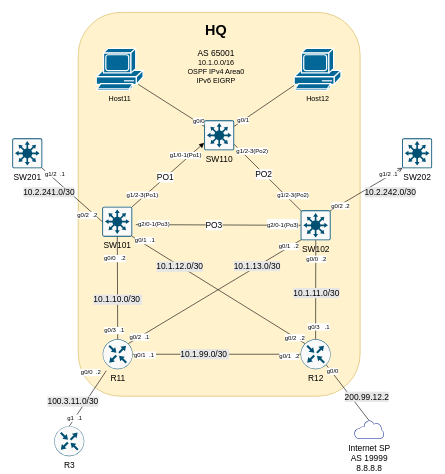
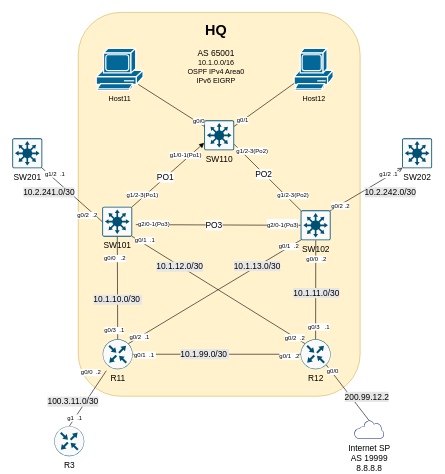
  <mxCell id="0" />
  <mxCell id="1" parent="0" />
  <mxCell id="2" value="" style="rounded=1;whiteSpace=wrap;html=1;labelBackgroundColor=#FFF4C3;fontSize=14;fillColor=#fff2cc;strokeColor=#d6b656;" vertex="1" parent="1"><mxGeometry x="130" y="20" width="470" height="640" as="geometry" /></mxCell>
  <mxCell id="3" value="Host11" style="shape=mxgraph.cisco.computers_and_peripherals.pc;html=1;pointerEvents=1;dashed=0;fillColor=#036897;strokeColor=#ffffff;strokeWidth=2;verticalLabelPosition=bottom;verticalAlign=top;align=center;outlineConnect=0;" vertex="1" parent="1"><mxGeometry x="160" y="80" width="78" height="70" as="geometry" /></mxCell>
- <mxCell id="4" value="Host12" style="shape=mxgraph.cisco.computers_and_peripherals.pc;html=1;pointerEvents=1;dashed=0;fillColor=#036897;strokeColor=#ffffff;strokeWidth=2;verticalLabelPosition=bottom;verticalAlign=top;align=center;outlineConnect=0;" vertex="1" parent="1"><mxGeometry x="490" y="80" width="78" height="70" as="geometry" /></mxCell>
+ <mxCell id="4" value="Host12" style="shape=mxgraph.cisco.computers_and_peripherals.pc;html=1;pointerEvents=1;dashed=0;fillColor=#036897;strokeColor=#ffffff;strokeWidth=2;verticalLabelPosition=bottom;verticalAlign=top;align=center;outlineConnect=0;" vertex="1" parent="1"><mxGeometry x="490" y="80" width="65" height="70" as="geometry" /></mxCell>
  <mxCell id="5" value="&lt;h1&gt;HQ&lt;/h1&gt;&lt;div&gt;&lt;font style=&quot;font-size: 14px&quot;&gt;AS 65001&lt;/font&gt;&lt;/div&gt;&lt;div&gt;10.1.0.0/16&lt;/div&gt;&lt;div&gt;OSPF IPv4 Area0&lt;/div&gt;&lt;div&gt;IPv6 EIGRP&lt;/div&gt;" style="text;html=1;strokeColor=none;fillColor=none;spacing=5;spacingTop=-20;whiteSpace=wrap;overflow=hidden;rounded=0;align=center;" vertex="1" parent="1"><mxGeometry x="300" y="30" width="120" height="120" as="geometry" /></mxCell>
  <mxCell id="6" value="SW110" style="sketch=0;points=[[0.015,0.015,0],[0.985,0.015,0],[0.985,0.985,0],[0.015,0.985,0],[0.25,0,0],[0.5,0,0],[0.75,0,0],[1,0.25,0],[1,0.5,0],[1,0.75,0],[0.75,1,0],[0.5,1,0],[0.25,1,0],[0,0.75,0],[0,0.5,0],[0,0.25,0]];verticalLabelPosition=bottom;html=1;verticalAlign=top;aspect=fixed;align=center;pointerEvents=1;shape=mxgraph.cisco19.rect;prIcon=l3_switch;fillColor=#FAFAFA;strokeColor=#005073;fontSize=14;" vertex="1" parent="1"><mxGeometry x="340" y="200" width="50" height="50" as="geometry" /></mxCell>
  <mxCell id="7" value="SW101" style="sketch=0;points=[[0.015,0.015,0],[0.985,0.015,0],[0.985,0.985,0],[0.015,0.985,0],[0.25,0,0],[0.5,0,0],[0.75,0,0],[1,0.25,0],[1,0.5,0],[1,0.75,0],[0.75,1,0],[0.5,1,0],[0.25,1,0],[0,0.75,0],[0,0.5,0],[0,0.25,0]];verticalLabelPosition=bottom;html=1;verticalAlign=top;aspect=fixed;align=center;pointerEvents=1;shape=mxgraph.cisco19.rect;prIcon=l3_switch;fillColor=#FAFAFA;strokeColor=#005073;fontSize=14;" vertex="1" parent="1"><mxGeometry x="170" y="343.89" width="50" height="50" as="geometry" /></mxCell>
  <mxCell id="8" value="SW102" style="sketch=0;points=[[0.015,0.015,0],[0.985,0.015,0],[0.985,0.985,0],[0.015,0.985,0],[0.25,0,0],[0.5,0,0],[0.75,0,0],[1,0.25,0],[1,0.5,0],[1,0.75,0],[0.75,1,0],[0.5,1,0],[0.25,1,0],[0,0.75,0],[0,0.5,0],[0,0.25,0]];verticalLabelPosition=bottom;html=1;verticalAlign=top;aspect=fixed;align=center;pointerEvents=1;shape=mxgraph.cisco19.rect;prIcon=l3_switch;fillColor=#FAFAFA;strokeColor=#005073;fontSize=14;" vertex="1" parent="1"><mxGeometry x="500.77" y="350" width="50" height="50" as="geometry" /></mxCell>
  <mxCell id="9" value="R11" style="sketch=0;points=[[0.5,0,0],[1,0.5,0],[0.5,1,0],[0,0.5,0],[0.145,0.145,0],[0.856,0.145,0],[0.855,0.856,0],[0.145,0.855,0]];verticalLabelPosition=bottom;html=1;verticalAlign=top;aspect=fixed;align=center;pointerEvents=1;shape=mxgraph.cisco19.rect;prIcon=router;fillColor=#FAFAFA;strokeColor=#005073;fontSize=14;" vertex="1" parent="1"><mxGeometry x="170.77" y="565" width="50" height="50" as="geometry" /></mxCell>
  <mxCell id="10" value="R12" style="sketch=0;points=[[0.5,0,0],[1,0.5,0],[0.5,1,0],[0,0.5,0],[0.145,0.145,0],[0.856,0.145,0],[0.855,0.856,0],[0.145,0.855,0]];verticalLabelPosition=bottom;html=1;verticalAlign=top;aspect=fixed;align=center;pointerEvents=1;shape=mxgraph.cisco19.rect;prIcon=router;fillColor=#FAFAFA;strokeColor=#005073;fontSize=14;" vertex="1" parent="1"><mxGeometry x="500.77" y="565" width="50" height="50" as="geometry" /></mxCell>
  <mxCell id="11" value="" style="endArrow=none;html=1;rounded=0;fontSize=14;" edge="1" parent="1" target="4"><mxGeometry width="50" height="50" relative="1" as="geometry"><mxPoint x="390" y="210" as="sourcePoint" /><mxPoint x="440" y="160" as="targetPoint" /></mxGeometry></mxCell>
  <mxCell id="12" value="g0/1" style="edgeLabel;html=1;align=center;verticalAlign=middle;resizable=0;points=[];fontSize=10;" vertex="1" connectable="0" parent="11"><mxGeometry x="-0.766" y="-1" relative="1" as="geometry"><mxPoint x="2" y="-3" as="offset" /></mxGeometry></mxCell>
  <mxCell id="13" value="" style="endArrow=none;html=1;rounded=0;fontSize=14;" edge="1" parent="1"><mxGeometry width="50" height="50" relative="1" as="geometry"><mxPoint x="340" y="210" as="sourcePoint" /><mxPoint x="230" y="140" as="targetPoint" /></mxGeometry></mxCell>
  <mxCell id="14" value="g0/0" style="edgeLabel;html=1;align=center;verticalAlign=middle;resizable=0;points=[];fontSize=10;" vertex="1" connectable="0" parent="13"><mxGeometry x="-0.612" y="1" relative="1" as="geometry"><mxPoint x="12" y="3" as="offset" /></mxGeometry></mxCell>
  <mxCell id="15" value="" style="endArrow=block;html=1;rounded=0;fontSize=14;entryX=0;entryY=0.75;entryDx=0;entryDy=0;entryPerimeter=0;exitX=0.985;exitY=0.015;exitDx=0;exitDy=0;exitPerimeter=0;" edge="1" parent="1" source="7" target="6"><mxGeometry width="50" height="50" relative="1" as="geometry"><mxPoint x="220" y="330" as="sourcePoint" /><mxPoint x="270" y="280" as="targetPoint" /></mxGeometry></mxCell>
  <mxCell id="16" value="g1/0-1(Po1)" style="edgeLabel;html=1;align=center;verticalAlign=middle;resizable=0;points=[];fontSize=10;" vertex="1" connectable="0" parent="15"><mxGeometry x="0.469" y="2" relative="1" as="geometry"><mxPoint x="2" y="-7" as="offset" /></mxGeometry></mxCell>
  <mxCell id="17" value="g1/2-3(Po1)" style="edgeLabel;html=1;align=center;verticalAlign=middle;resizable=0;points=[];fontSize=10;" vertex="1" connectable="0" parent="15"><mxGeometry x="-0.75" relative="1" as="geometry"><mxPoint x="2" y="-8" as="offset" /></mxGeometry></mxCell>
  <mxCell id="18" value="PO1" style="edgeLabel;html=1;align=center;verticalAlign=middle;resizable=0;points=[];fontSize=14;" vertex="1" connectable="0" parent="15"><mxGeometry x="-0.071" y="1" relative="1" as="geometry"><mxPoint as="offset" /></mxGeometry></mxCell>
  <mxCell id="19" value="" style="endArrow=none;html=1;rounded=0;fontSize=14;exitX=0.856;exitY=0.145;exitDx=0;exitDy=0;exitPerimeter=0;entryX=0.015;entryY=0.985;entryDx=0;entryDy=0;entryPerimeter=0;" edge="1" parent="1" source="9" target="8"><mxGeometry width="50" height="50" relative="1" as="geometry"><mxPoint x="224" y="450" as="sourcePoint" /><mxPoint x="500" y="340" as="targetPoint" /></mxGeometry></mxCell>
  <mxCell id="20" value="g0/2&amp;nbsp; .1" style="edgeLabel;html=1;align=center;verticalAlign=middle;resizable=0;points=[];fontSize=10;" vertex="1" connectable="0" parent="19"><mxGeometry x="-0.875" y="1" relative="1" as="geometry"><mxPoint as="offset" /></mxGeometry></mxCell>
  <mxCell id="21" value="10.1.13.0/30" style="edgeLabel;html=1;align=center;verticalAlign=middle;resizable=0;points=[];fontSize=14;labelBackgroundColor=#E6E6E6;" vertex="1" connectable="0" parent="19"><mxGeometry x="0.545" y="2" relative="1" as="geometry"><mxPoint x="-8" y="6" as="offset" /></mxGeometry></mxCell>
  <mxCell id="22" value="g0/1&amp;nbsp; .2" style="edgeLabel;html=1;align=center;verticalAlign=middle;resizable=0;points=[];fontSize=10;" vertex="1" connectable="0" parent="19"><mxGeometry x="0.923" relative="1" as="geometry"><mxPoint x="-10" y="4" as="offset" /></mxGeometry></mxCell>
  <mxCell id="23" value="" style="endArrow=none;html=1;rounded=0;fontSize=14;entryX=0.015;entryY=0.015;entryDx=0;entryDy=0;entryPerimeter=0;" edge="1" parent="1" target="8"><mxGeometry width="50" height="50" relative="1" as="geometry"><mxPoint x="390" y="240" as="sourcePoint" /><mxPoint x="500" y="310" as="targetPoint" /></mxGeometry></mxCell>
  <mxCell id="24" value="g1/2-3(Po2)" style="edgeLabel;html=1;align=center;verticalAlign=middle;resizable=0;points=[];fontSize=10;" vertex="1" connectable="0" parent="23"><mxGeometry x="-0.804" y="-1" relative="1" as="geometry"><mxPoint x="20" y="-1" as="offset" /></mxGeometry></mxCell>
  <mxCell id="25" value="g1/2-3(Po2)" style="edgeLabel;html=1;align=center;verticalAlign=middle;resizable=0;points=[];fontSize=10;" vertex="1" connectable="0" parent="23"><mxGeometry x="0.602" relative="1" as="geometry"><mxPoint x="8" y="-4" as="offset" /></mxGeometry></mxCell>
  <mxCell id="26" value="PO2" style="edgeLabel;html=1;align=center;verticalAlign=middle;resizable=0;points=[];fontSize=14;" vertex="1" connectable="0" parent="23"><mxGeometry x="-0.114" y="-1" relative="1" as="geometry"><mxPoint y="-1" as="offset" /></mxGeometry></mxCell>
  <mxCell id="27" value="" style="endArrow=none;html=1;rounded=0;fontSize=14;entryX=0.145;entryY=0.145;entryDx=0;entryDy=0;entryPerimeter=0;exitX=0.985;exitY=0.985;exitDx=0;exitDy=0;exitPerimeter=0;" edge="1" parent="1" source="7" target="10"><mxGeometry width="50" height="50" relative="1" as="geometry"><mxPoint x="224" y="330" as="sourcePoint" /><mxPoint x="510" y="440" as="targetPoint" /></mxGeometry></mxCell>
  <mxCell id="28" value="g0/1&amp;nbsp; .1" style="edgeLabel;html=1;align=center;verticalAlign=middle;resizable=0;points=[];fontSize=10;" vertex="1" connectable="0" parent="27"><mxGeometry x="-0.899" y="-1" relative="1" as="geometry"><mxPoint x="7" y="-3" as="offset" /></mxGeometry></mxCell>
  <mxCell id="29" value="g0/2&amp;nbsp; .2" style="edgeLabel;html=1;align=center;verticalAlign=middle;resizable=0;points=[];fontSize=10;" vertex="1" connectable="0" parent="27"><mxGeometry x="0.879" relative="1" as="geometry"><mxPoint as="offset" /></mxGeometry></mxCell>
  <mxCell id="30" value="10.1.12.0/30" style="edgeLabel;html=1;align=center;verticalAlign=middle;resizable=0;points=[];fontSize=14;labelBackgroundColor=#E6E6E6;" vertex="1" connectable="0" parent="27"><mxGeometry x="-0.584" y="1" relative="1" as="geometry"><mxPoint x="18" y="14" as="offset" /></mxGeometry></mxCell>
  <mxCell id="31" value="" style="endArrow=none;html=1;rounded=0;fontSize=14;exitX=0.5;exitY=0;exitDx=0;exitDy=0;exitPerimeter=0;" edge="1" parent="1" source="9" target="7"><mxGeometry width="50" height="50" relative="1" as="geometry"><mxPoint x="110" y="420" as="sourcePoint" /><mxPoint x="160" y="370" as="targetPoint" /></mxGeometry></mxCell>
  <mxCell id="32" value="g0/0&amp;nbsp; &amp;nbsp;.2" style="edgeLabel;html=1;align=center;verticalAlign=middle;resizable=0;points=[];fontSize=10;" vertex="1" connectable="0" parent="31"><mxGeometry x="0.211" y="-3" relative="1" as="geometry"><mxPoint x="-8" y="-31" as="offset" /></mxGeometry></mxCell>
  <mxCell id="33" value="g0/3&amp;nbsp; .1" style="edgeLabel;html=1;align=center;verticalAlign=middle;resizable=0;points=[];fontSize=10;" vertex="1" connectable="0" parent="31"><mxGeometry x="-0.7" y="-2" relative="1" as="geometry"><mxPoint x="-8" y="11" as="offset" /></mxGeometry></mxCell>
  <mxCell id="34" value="10.1.10.0/30&amp;nbsp;" style="edgeLabel;html=1;align=center;verticalAlign=middle;resizable=0;points=[];fontSize=14;labelBackgroundColor=#E6E6E6;" vertex="1" connectable="0" parent="31"><mxGeometry x="-0.211" relative="1" as="geometry"><mxPoint y="1" as="offset" /></mxGeometry></mxCell>
  <mxCell id="35" value="" style="endArrow=none;html=1;rounded=0;fontSize=14;exitX=0.5;exitY=0;exitDx=0;exitDy=0;exitPerimeter=0;" edge="1" parent="1" source="10"><mxGeometry width="50" height="50" relative="1" as="geometry"><mxPoint x="480" y="390" as="sourcePoint" /><mxPoint x="526" y="400" as="targetPoint" /></mxGeometry></mxCell>
  <mxCell id="36" value="10.1.11.0/30" style="edgeLabel;html=1;align=center;verticalAlign=middle;resizable=0;points=[];fontSize=14;labelBackgroundColor=#E6E6E6;" vertex="1" connectable="0" parent="35"><mxGeometry x="-0.055" y="-1" relative="1" as="geometry"><mxPoint as="offset" /></mxGeometry></mxCell>
  <mxCell id="37" value="g0/0&amp;nbsp; .2" style="edgeLabel;html=1;align=center;verticalAlign=middle;resizable=0;points=[];fontSize=10;" vertex="1" connectable="0" parent="35"><mxGeometry x="0.478" y="-1" relative="1" as="geometry"><mxPoint y="-13" as="offset" /></mxGeometry></mxCell>
  <mxCell id="38" value="g0/3&amp;nbsp; &amp;nbsp;.1" style="edgeLabel;html=1;align=center;verticalAlign=middle;resizable=0;points=[];fontSize=10;" vertex="1" connectable="0" parent="35"><mxGeometry x="-0.678" y="-1" relative="1" as="geometry"><mxPoint x="4" y="5" as="offset" /></mxGeometry></mxCell>
  <mxCell id="39" value="" style="endArrow=none;html=1;rounded=0;fontSize=14;entryX=0;entryY=0.5;entryDx=0;entryDy=0;entryPerimeter=0;" edge="1" parent="1" target="8"><mxGeometry width="50" height="50" relative="1" as="geometry"><mxPoint x="226" y="373.89" as="sourcePoint" /><mxPoint x="266" y="323.89" as="targetPoint" /></mxGeometry></mxCell>
  <mxCell id="40" value="&lt;font style=&quot;font-size: 10px&quot;&gt;g2/0-1(Po3)&lt;/font&gt;" style="edgeLabel;html=1;align=center;verticalAlign=middle;resizable=0;points=[];fontSize=14;" vertex="1" connectable="0" parent="39"><mxGeometry x="0.847" y="-2" relative="1" as="geometry"><mxPoint x="-9" y="-4" as="offset" /></mxGeometry></mxCell>
  <mxCell id="41" value="g2/0-1(Po3)" style="edgeLabel;html=1;align=center;verticalAlign=middle;resizable=0;points=[];fontSize=10;" vertex="1" connectable="0" parent="39"><mxGeometry x="-0.759" y="-1" relative="1" as="geometry"><mxPoint x="-3" y="-4" as="offset" /></mxGeometry></mxCell>
  <mxCell id="42" value="PO3" style="edgeLabel;html=1;align=center;verticalAlign=middle;resizable=0;points=[];fontSize=14;" vertex="1" connectable="0" parent="39"><mxGeometry x="-0.09" relative="1" as="geometry"><mxPoint x="5" as="offset" /></mxGeometry></mxCell>
  <mxCell id="43" value="" style="endArrow=none;html=1;rounded=0;fontSize=14;entryX=0;entryY=0.5;entryDx=0;entryDy=0;entryPerimeter=0;exitX=1;exitY=0.5;exitDx=0;exitDy=0;exitPerimeter=0;" edge="1" parent="1" source="9" target="10"><mxGeometry width="50" height="50" relative="1" as="geometry"><mxPoint x="206.77" y="615" as="sourcePoint" /><mxPoint x="256.77" y="565" as="targetPoint" /></mxGeometry></mxCell>
  <mxCell id="44" value="g0/1&amp;nbsp; .1&amp;nbsp;" style="edgeLabel;html=1;align=center;verticalAlign=middle;resizable=0;points=[];fontSize=10;" vertex="1" connectable="0" parent="43"><mxGeometry x="-0.714" y="-2" relative="1" as="geometry"><mxPoint x="-20" y="-2" as="offset" /></mxGeometry></mxCell>
  <mxCell id="45" value="g0/1&amp;nbsp; .2" style="edgeLabel;html=1;align=center;verticalAlign=middle;resizable=0;points=[];fontSize=10;" vertex="1" connectable="0" parent="43"><mxGeometry x="0.864" y="-1" relative="1" as="geometry"><mxPoint y="1" as="offset" /></mxGeometry></mxCell>
  <mxCell id="46" value="10.1.99.0/30&amp;nbsp;" style="edgeLabel;html=1;align=center;verticalAlign=middle;resizable=0;points=[];fontSize=14;labelBackgroundColor=#E6E6E6;" vertex="1" connectable="0" parent="43"><mxGeometry x="-0.143" y="2" relative="1" as="geometry"><mxPoint y="1" as="offset" /></mxGeometry></mxCell>
  <mxCell id="47" value="" style="endArrow=none;html=1;rounded=0;fontSize=10;entryX=0.12;entryY=1.05;entryDx=0;entryDy=0;entryPerimeter=0;exitX=0.5;exitY=0;exitDx=0;exitDy=0;exitPerimeter=0;" edge="1" parent="1" source="55" target="9"><mxGeometry width="50" height="50" relative="1" as="geometry"><mxPoint x="140" y="530" as="sourcePoint" /><mxPoint x="190" y="480" as="targetPoint" /></mxGeometry></mxCell>
  <mxCell id="48" value="g0/0&amp;nbsp; .2" style="edgeLabel;html=1;align=center;verticalAlign=middle;resizable=0;points=[];fontSize=10;" vertex="1" connectable="0" parent="47"><mxGeometry x="0.311" y="-1" relative="1" as="geometry"><mxPoint x="-6" y="-30" as="offset" /></mxGeometry></mxCell>
  <mxCell id="49" value="100.3.11.0/30" style="edgeLabel;html=1;align=center;verticalAlign=middle;resizable=0;points=[];fontSize=14;labelBackgroundColor=#E6E6E6;" vertex="1" connectable="0" parent="47"><mxGeometry x="-0.278" y="1" relative="1" as="geometry"><mxPoint x="-16" y="-8" as="offset" /></mxGeometry></mxCell>
  <mxCell id="50" value="g1&amp;nbsp; .1&amp;nbsp;" style="edgeLabel;html=1;align=center;verticalAlign=middle;resizable=0;points=[];fontSize=10;" vertex="1" connectable="0" parent="47"><mxGeometry x="-0.565" y="-1" relative="1" as="geometry"><mxPoint x="-10" y="39" as="offset" /></mxGeometry></mxCell>
  <mxCell id="51" value="g1&amp;nbsp; .1" style="edgeLabel;html=1;align=center;verticalAlign=middle;resizable=0;points=[];fontSize=10;" vertex="1" connectable="0" parent="47"><mxGeometry x="-0.686" y="1" relative="1" as="geometry"><mxPoint as="offset" /></mxGeometry></mxCell>
  <mxCell id="52" value="" style="endArrow=none;html=1;rounded=0;fontSize=10;entryX=0.855;entryY=0.856;entryDx=0;entryDy=0;entryPerimeter=0;exitX=0.5;exitY=0.02;exitDx=0;exitDy=0;exitPerimeter=0;" edge="1" parent="1" source="66" target="10"><mxGeometry width="50" height="50" relative="1" as="geometry"><mxPoint x="610" y="690" as="sourcePoint" /><mxPoint x="530" y="480" as="targetPoint" /></mxGeometry></mxCell>
  <mxCell id="53" value="g0/0" style="edgeLabel;html=1;align=center;verticalAlign=middle;resizable=0;points=[];fontSize=10;" vertex="1" connectable="0" parent="52"><mxGeometry x="0.75" y="-2" relative="1" as="geometry"><mxPoint as="offset" /></mxGeometry></mxCell>
  <mxCell id="54" value="200.99.12.2" style="edgeLabel;html=1;align=center;verticalAlign=middle;resizable=0;points=[];fontSize=14;labelBackgroundColor=#E6E6E6;" vertex="1" connectable="0" parent="52"><mxGeometry x="0.324" y="-1" relative="1" as="geometry"><mxPoint x="42" y="22" as="offset" /></mxGeometry></mxCell>
  <mxCell id="55" value="&lt;font style=&quot;font-size: 14px&quot;&gt;R3&lt;/font&gt;" style="sketch=0;points=[[0.5,0,0],[1,0.5,0],[0.5,1,0],[0,0.5,0],[0.145,0.145,0],[0.856,0.145,0],[0.855,0.856,0],[0.145,0.855,0]];verticalLabelPosition=bottom;html=1;verticalAlign=top;aspect=fixed;align=center;pointerEvents=1;shape=mxgraph.cisco19.rect;prIcon=router;fillColor=#FAFAFA;strokeColor=#005073;fontSize=10;" vertex="1" parent="1"><mxGeometry x="90" y="710" width="50" height="50" as="geometry" /></mxCell>
  <mxCell id="56" value="SW201" style="sketch=0;points=[[0.015,0.015,0],[0.985,0.015,0],[0.985,0.985,0],[0.015,0.985,0],[0.25,0,0],[0.5,0,0],[0.75,0,0],[1,0.25,0],[1,0.5,0],[1,0.75,0],[0.75,1,0],[0.5,1,0],[0.25,1,0],[0,0.75,0],[0,0.5,0],[0,0.25,0]];verticalLabelPosition=bottom;html=1;verticalAlign=top;aspect=fixed;align=center;pointerEvents=1;shape=mxgraph.cisco19.rect;prIcon=l3_switch;fillColor=#FAFAFA;strokeColor=#005073;fontSize=14;" vertex="1" parent="1"><mxGeometry x="20" y="230" width="50" height="50" as="geometry" /></mxCell>
  <mxCell id="57" value="SW202" style="sketch=0;points=[[0.015,0.015,0],[0.985,0.015,0],[0.985,0.985,0],[0.015,0.985,0],[0.25,0,0],[0.5,0,0],[0.75,0,0],[1,0.25,0],[1,0.5,0],[1,0.75,0],[0.75,1,0],[0.5,1,0],[0.25,1,0],[0,0.75,0],[0,0.5,0],[0,0.25,0]];verticalLabelPosition=bottom;html=1;verticalAlign=top;aspect=fixed;align=center;pointerEvents=1;shape=mxgraph.cisco19.rect;prIcon=l3_switch;fillColor=#FAFAFA;strokeColor=#005073;fontSize=14;" vertex="1" parent="1"><mxGeometry x="670" y="230" width="50" height="50" as="geometry" /></mxCell>
  <mxCell id="58" value="" style="endArrow=open;html=1;rounded=0;fontSize=14;entryX=0.015;entryY=0.985;entryDx=0;entryDy=0;entryPerimeter=0;exitX=0.985;exitY=0.015;exitDx=0;exitDy=0;exitPerimeter=0;" edge="1" parent="1" source="8" target="57"><mxGeometry width="50" height="50" relative="1" as="geometry"><mxPoint x="550" y="320" as="sourcePoint" /><mxPoint x="600" y="270" as="targetPoint" /></mxGeometry></mxCell>
  <mxCell id="59" value="g0/2 .2" style="edgeLabel;html=1;align=center;verticalAlign=middle;resizable=0;points=[];fontSize=10;" vertex="1" connectable="0" parent="58"><mxGeometry x="-0.736" relative="1" as="geometry"><mxPoint as="offset" /></mxGeometry></mxCell>
  <mxCell id="60" value="g1/2 .1" style="edgeLabel;html=1;align=center;verticalAlign=middle;resizable=0;points=[];fontSize=10;" vertex="1" connectable="0" parent="58"><mxGeometry x="0.738" y="-1" relative="1" as="geometry"><mxPoint x="-9" as="offset" /></mxGeometry></mxCell>
  <mxCell id="61" value="10.2.242.0/30" style="edgeLabel;html=1;align=center;verticalAlign=middle;resizable=0;points=[];fontSize=14;labelBackgroundColor=#E6E6E6;" vertex="1" connectable="0" parent="58"><mxGeometry x="0.016" y="3" relative="1" as="geometry"><mxPoint x="40" y="8" as="offset" /></mxGeometry></mxCell>
  <mxCell id="62" value="" style="endArrow=none;html=1;rounded=0;fontSize=14;entryX=0;entryY=0.5;entryDx=0;entryDy=0;entryPerimeter=0;exitX=0.985;exitY=0.985;exitDx=0;exitDy=0;exitPerimeter=0;" edge="1" parent="1" source="56" target="7"><mxGeometry width="50" height="50" relative="1" as="geometry"><mxPoint x="70" y="290" as="sourcePoint" /><mxPoint x="120" y="240" as="targetPoint" /></mxGeometry></mxCell>
  <mxCell id="63" value="10.2.241.0/30" style="edgeLabel;html=1;align=center;verticalAlign=middle;resizable=0;points=[];fontSize=14;labelBackgroundColor=#E6E6E6;" vertex="1" connectable="0" parent="62"><mxGeometry x="-0.058" y="3" relative="1" as="geometry"><mxPoint x="-39" as="offset" /></mxGeometry></mxCell>
  <mxCell id="64" value="g1/2&amp;nbsp; .1" style="edgeLabel;html=1;align=center;verticalAlign=middle;resizable=0;points=[];fontSize=10;" vertex="1" connectable="0" parent="62"><mxGeometry x="-0.747" y="3" relative="1" as="geometry"><mxPoint x="7" as="offset" /></mxGeometry></mxCell>
  <mxCell id="65" value="g0/2&amp;nbsp; .2" style="edgeLabel;html=1;align=center;verticalAlign=middle;resizable=0;points=[];fontSize=10;" vertex="1" connectable="0" parent="62"><mxGeometry x="0.645" relative="1" as="geometry"><mxPoint x="-8" y="4" as="offset" /></mxGeometry></mxCell>
  <mxCell id="66" value="Internet SP&lt;br&gt;AS 19999&lt;br&gt;8.8.8.8" style="sketch=0;aspect=fixed;pointerEvents=1;shadow=0;dashed=0;html=1;strokeColor=none;labelPosition=center;verticalLabelPosition=bottom;verticalAlign=top;align=center;fillColor=#00188D;shape=mxgraph.mscae.enterprise.internet_hollow;fontSize=14;" vertex="1" parent="1"><mxGeometry x="590" y="700" width="50" height="31" as="geometry" /></mxCell>
